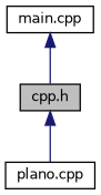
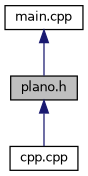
  digraph {
    node [color=black fillcolor=white fontname=Helvetica fontsize=10 shape=record style=filled]
    edge [color=midnightblue dir=back fontname=Helvetica fontsize=10 labelfontname=Helvetica labelfontsize=10 style=solid]
-   n1 [fillcolor=grey75 fontcolor=black height=0.2 label="cpp.h" width=0.4]
-   n2 [height=0.2 label="plano.cpp" width=0.4]
+   n1 [fillcolor=grey75 fontcolor=black height=0.2 label="plano.h" width=0.4]
+   n2 [height=0.2 label="cpp.cpp" width=0.4]
    n3 [height=0.2 label="main.cpp" width=0.4]
    n1 -> n2
    n3 -> n1
  }
